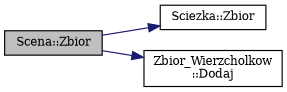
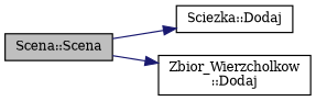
  digraph {
    fontname="DejaVu Serif"
    rankdir=LR
    node [color=black fillcolor=white fontname="DejaVu Serif" fontsize=10 shape=record style=filled]
    edge [color=midnightblue fontname="DejaVu Serif" fontsize=10 labelfontname=Helvetica labelfontsize=10 style=solid]
-   n1 [fillcolor=grey75 fontcolor=black height=0.2 label="Scena::Zbior" width=0.4]
-   n2 [height=0.2 label="Sciezka::Zbior" width=0.4]
+   n1 [fillcolor=grey75 fontcolor=black height=0.2 label="Scena::Scena" width=0.4]
+   n2 [height=0.2 label="Sciezka::Dodaj" width=0.4]
    n3 [height=0.2 label="Zbior_Wierzcholkow\l::Dodaj" width=0.4]
    n1 -> n2
    n1 -> n3
  }
